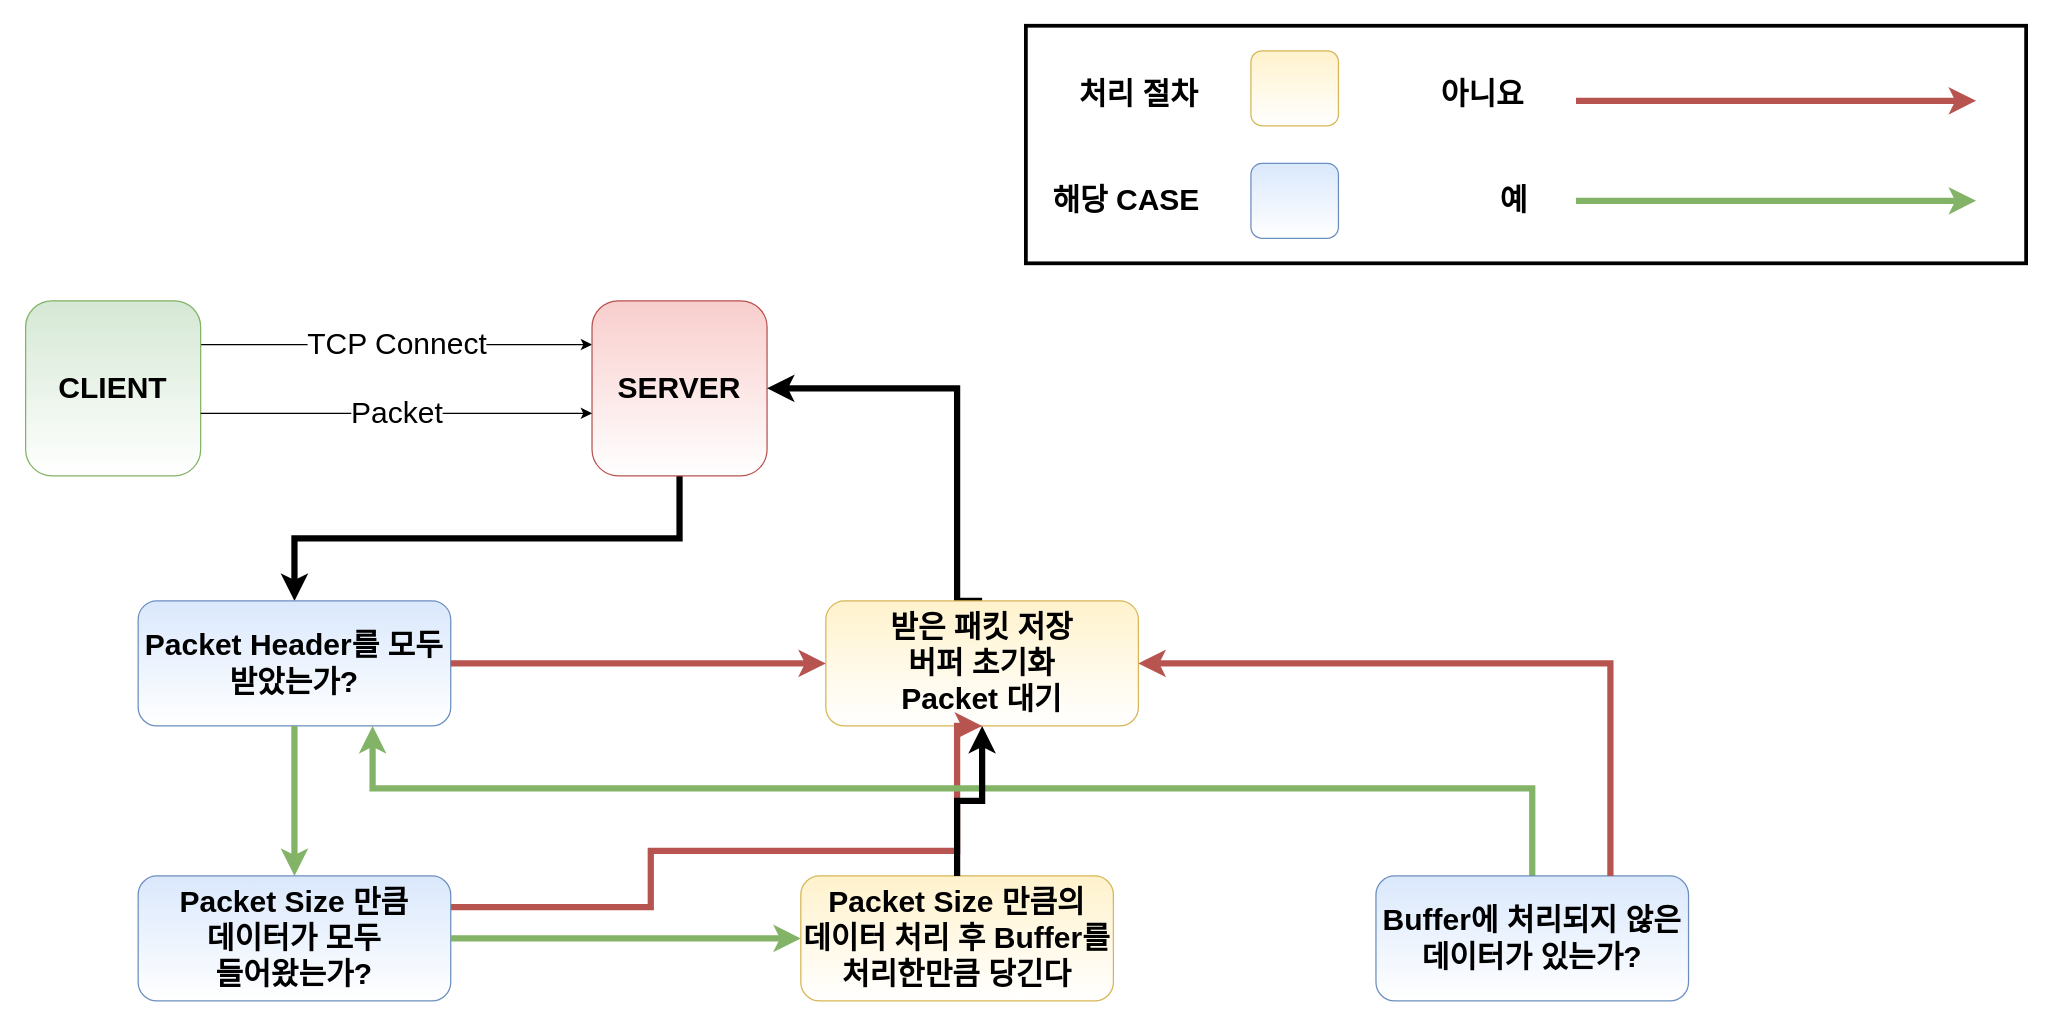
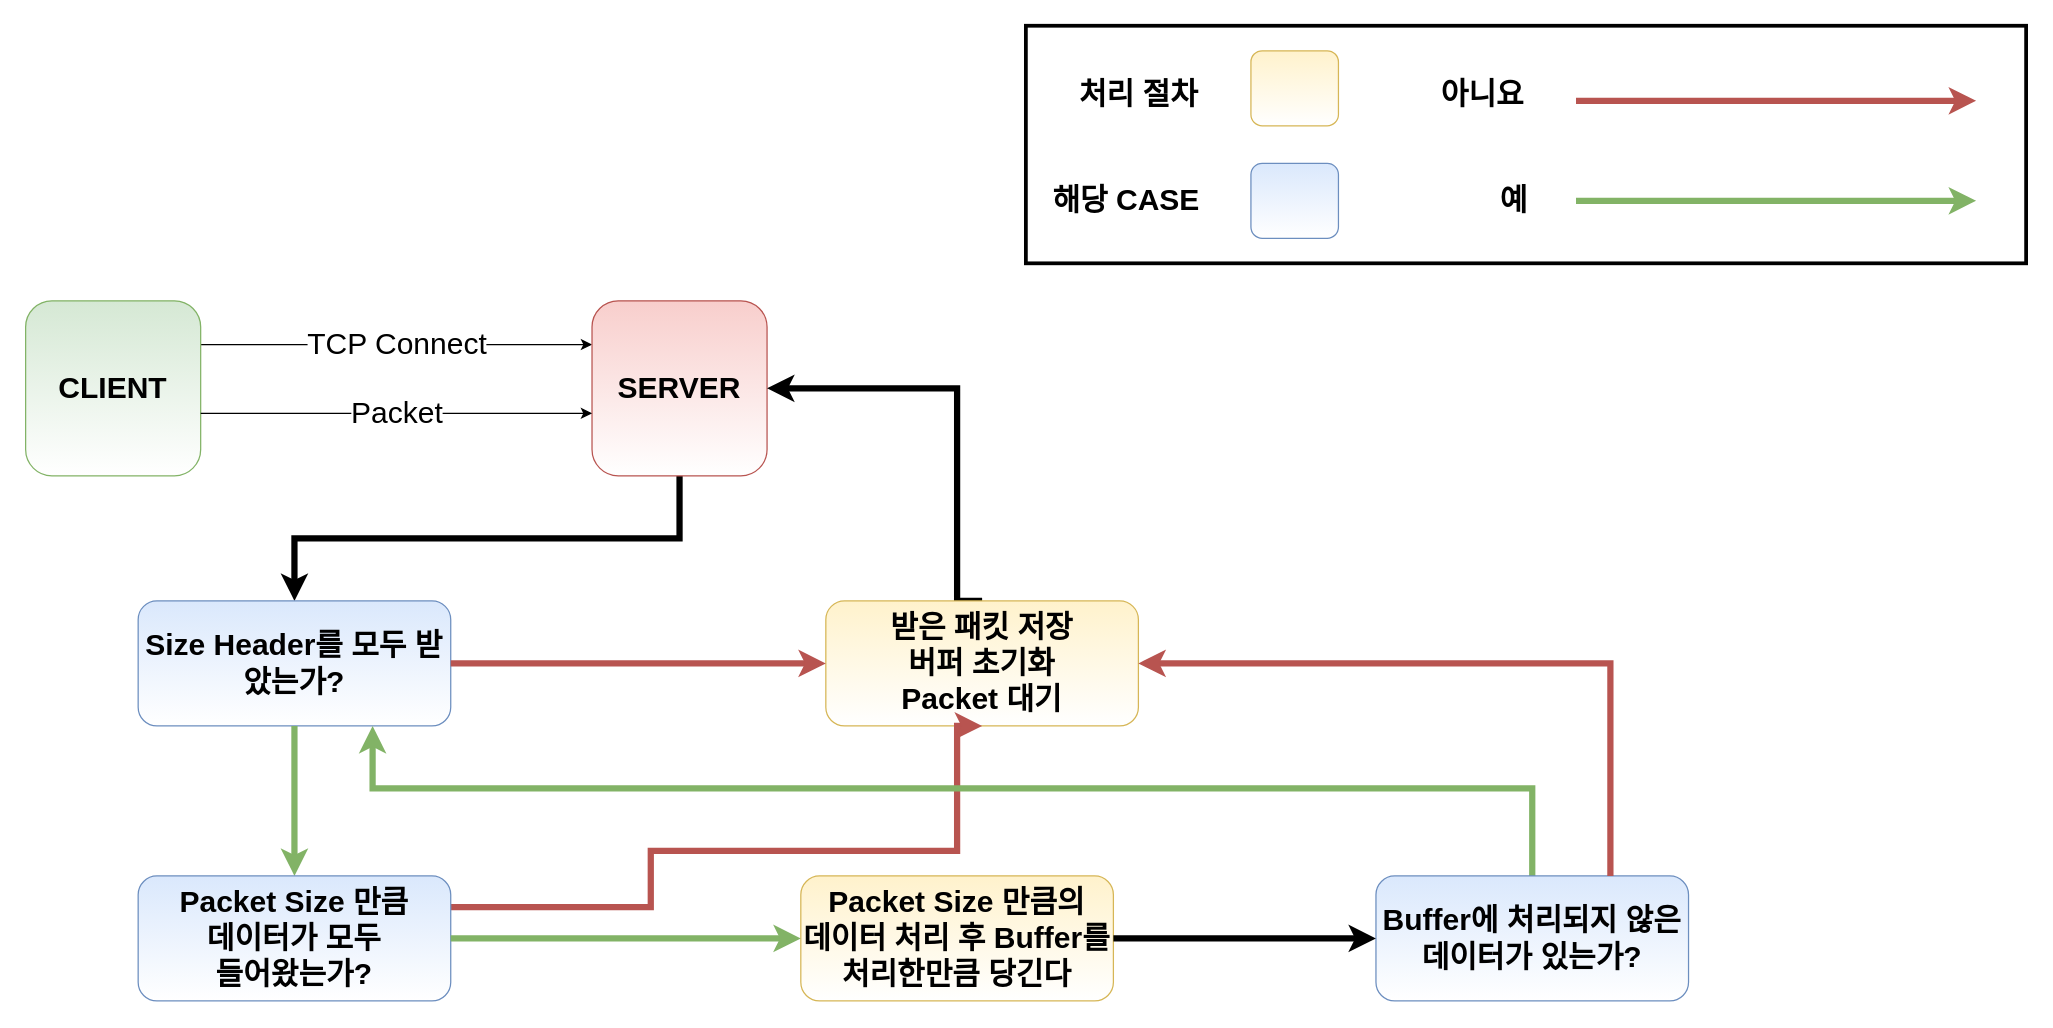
  <mxCell id="0" />
  <mxCell id="1" parent="0" />
  <mxCell id="2" value="" style="whiteSpace=wrap;html=1;fontSize=24;gradientColor=#ffffff;fillColor=none;strokeColor=#000000;strokeWidth=3;" vertex="1" parent="1"><mxGeometry x="820" y="20" width="800" height="190" as="geometry" /></mxCell>
  <mxCell id="3" value="TCP Connect" style="edgeStyle=orthogonalEdgeStyle;rounded=0;orthogonalLoop=1;jettySize=auto;html=1;exitX=1;exitY=0.25;exitDx=0;exitDy=0;fontSize=24;entryX=0;entryY=0.25;entryDx=0;entryDy=0;" edge="1" parent="1" source="4" target="6"><mxGeometry relative="1" as="geometry"><mxPoint x="470" y="275" as="targetPoint" /></mxGeometry></mxCell>
  <mxCell id="4" value="CLIENT" style="whiteSpace=wrap;html=1;aspect=fixed;fontStyle=1;fontSize=24;fillColor=#d5e8d4;strokeColor=#82b366;gradientColor=#ffffff;rounded=1;shadow=0;sketch=0;glass=0;" vertex="1" parent="1"><mxGeometry x="20" y="240" width="140" height="140" as="geometry" /></mxCell>
  <mxCell id="5" style="edgeStyle=orthogonalEdgeStyle;rounded=0;orthogonalLoop=1;jettySize=auto;html=1;exitX=0.5;exitY=1;exitDx=0;exitDy=0;entryX=0.5;entryY=0;entryDx=0;entryDy=0;strokeWidth=5;" edge="1" parent="1" source="6" target="8"><mxGeometry relative="1" as="geometry"><mxPoint x="230" y="570" as="targetPoint" /></mxGeometry></mxCell>
  <mxCell id="6" value="SERVER" style="whiteSpace=wrap;html=1;aspect=fixed;fontStyle=1;fontSize=24;fillColor=#f8cecc;strokeColor=#b85450;rounded=1;shadow=0;sketch=0;glass=0;gradientColor=#ffffff;" vertex="1" parent="1"><mxGeometry x="473" y="240" width="140" height="140" as="geometry" /></mxCell>
  <mxCell id="7" value="Packet" style="edgeStyle=orthogonalEdgeStyle;rounded=0;orthogonalLoop=1;jettySize=auto;html=1;exitX=1;exitY=0.25;exitDx=0;exitDy=0;fontSize=24;entryX=0;entryY=0.25;entryDx=0;entryDy=0;" edge="1" parent="1"><mxGeometry relative="1" as="geometry"><mxPoint x="160" y="330" as="sourcePoint" /><mxPoint x="473" y="330" as="targetPoint" /></mxGeometry></mxCell>
- <mxCell id="8" value="Packet Header를 모두 받았는가?" style="whiteSpace=wrap;html=1;rounded=1;shadow=0;fontSize=24;fontStyle=1;strokeColor=#6c8ebf;fillColor=#dae8fc;glass=0;sketch=0;gradientColor=#ffffff;" vertex="1" parent="1"><mxGeometry x="110" y="480" width="250" height="100" as="geometry" /></mxCell>
+ <mxCell id="8" value="Size Header를 모두 받았는가?" style="whiteSpace=wrap;html=1;rounded=1;shadow=0;fontSize=24;fontStyle=1;strokeColor=#6c8ebf;fillColor=#dae8fc;glass=0;sketch=0;gradientColor=#ffffff;" vertex="1" parent="1"><mxGeometry x="110" y="480" width="250" height="100" as="geometry" /></mxCell>
  <mxCell id="9" style="edgeStyle=orthogonalEdgeStyle;rounded=0;orthogonalLoop=1;jettySize=auto;html=1;exitX=0.5;exitY=1;exitDx=0;exitDy=0;fillColor=#d5e8d4;strokeColor=#82b366;strokeWidth=5;entryX=0.5;entryY=0;entryDx=0;entryDy=0;" edge="1" parent="1" source="8" target="18"><mxGeometry relative="1" as="geometry"><mxPoint x="235" y="700" as="targetPoint" /><mxPoint x="250" y="700" as="sourcePoint" /></mxGeometry></mxCell>
  <mxCell id="10" style="edgeStyle=orthogonalEdgeStyle;rounded=0;orthogonalLoop=1;jettySize=auto;html=1;fillColor=#f8cecc;strokeColor=#b85450;strokeWidth=5;" edge="1" parent="1"><mxGeometry relative="1" as="geometry"><mxPoint x="1580" y="80" as="targetPoint" /><mxPoint x="1260" y="80" as="sourcePoint" /></mxGeometry></mxCell>
  <mxCell id="11" style="edgeStyle=orthogonalEdgeStyle;rounded=0;orthogonalLoop=1;jettySize=auto;html=1;exitX=1;exitY=0.5;exitDx=0;exitDy=0;fillColor=#d5e8d4;strokeColor=#82b366;strokeWidth=5;" edge="1" parent="1"><mxGeometry relative="1" as="geometry"><mxPoint x="1580" y="160" as="targetPoint" /><mxPoint x="1260" y="160" as="sourcePoint" /></mxGeometry></mxCell>
  <mxCell id="12" value="&lt;font style=&quot;font-size: 24px;&quot;&gt;&lt;b style=&quot;font-size: 24px;&quot;&gt;예&lt;/b&gt;&lt;/font&gt;" style="text;html=1;align=center;verticalAlign=middle;resizable=0;points=[];autosize=1;strokeColor=none;fillColor=none;fontSize=24;" vertex="1" parent="1"><mxGeometry x="1190" y="145" width="40" height="30" as="geometry" /></mxCell>
  <mxCell id="13" value="&lt;span style=&quot;font-size: 24px;&quot;&gt;&lt;b style=&quot;font-size: 24px;&quot;&gt;아니요&lt;/b&gt;&lt;/span&gt;" style="text;html=1;align=center;verticalAlign=middle;resizable=0;points=[];autosize=1;strokeColor=none;fillColor=none;fontSize=24;" vertex="1" parent="1"><mxGeometry x="1140" y="60" width="90" height="30" as="geometry" /></mxCell>
  <mxCell id="14" style="edgeStyle=orthogonalEdgeStyle;rounded=0;orthogonalLoop=1;jettySize=auto;html=1;entryX=1;entryY=0.5;entryDx=0;entryDy=0;fontSize=35;strokeWidth=5;exitX=0.5;exitY=0;exitDx=0;exitDy=0;" edge="1" parent="1" source="15" target="6"><mxGeometry relative="1" as="geometry"><Array as="points"><mxPoint x="765" y="310" /></Array></mxGeometry></mxCell>
  <mxCell id="15" value="받은 패킷 저장&lt;br&gt;버퍼 초기화&lt;br&gt;Packet 대기" style="whiteSpace=wrap;html=1;rounded=1;shadow=0;fontSize=24;fontStyle=1;strokeColor=#d6b656;fillColor=#fff2cc;glass=0;sketch=0;gradientColor=#ffffff;" vertex="1" parent="1"><mxGeometry x="660" y="480" width="250" height="100" as="geometry" /></mxCell>
  <mxCell id="16" style="edgeStyle=orthogonalEdgeStyle;rounded=0;orthogonalLoop=1;jettySize=auto;html=1;fillColor=#f8cecc;strokeColor=#b85450;strokeWidth=5;entryX=0;entryY=0.5;entryDx=0;entryDy=0;" edge="1" parent="1" source="8" target="15"><mxGeometry relative="1" as="geometry"><mxPoint x="470" y="650" as="targetPoint" /><mxPoint x="470" y="510" as="sourcePoint" /></mxGeometry></mxCell>
  <mxCell id="17" style="edgeStyle=orthogonalEdgeStyle;rounded=0;orthogonalLoop=1;jettySize=auto;html=1;exitX=1;exitY=0.25;exitDx=0;exitDy=0;entryX=0.5;entryY=1;entryDx=0;entryDy=0;fontSize=35;strokeColor=#b85450;strokeWidth=5;fillColor=#f8cecc;" edge="1" parent="1" source="18" target="15"><mxGeometry relative="1" as="geometry"><Array as="points"><mxPoint x="520" y="725" /><mxPoint x="520" y="680" /><mxPoint x="765" y="680" /></Array></mxGeometry></mxCell>
  <mxCell id="18" value="Packet Size 만큼&lt;br&gt;데이터가 모두 &lt;br&gt;들어왔는가?" style="whiteSpace=wrap;html=1;rounded=1;shadow=0;fontSize=24;fontStyle=1;strokeColor=#6c8ebf;fillColor=#dae8fc;glass=0;sketch=0;gradientColor=#ffffff;" vertex="1" parent="1"><mxGeometry x="110" y="700" width="250" height="100" as="geometry" /></mxCell>
  <mxCell id="19" value="Packet Size 만큼의&lt;br&gt;데이터 처리 후 Buffer를 처리한만큼 당긴다" style="whiteSpace=wrap;html=1;rounded=1;shadow=0;fontSize=24;fontStyle=1;strokeColor=#d6b656;fillColor=#fff2cc;glass=0;sketch=0;gradientColor=#ffffff;" vertex="1" parent="1"><mxGeometry x="640" y="700" width="250" height="100" as="geometry" /></mxCell>
  <mxCell id="20" style="edgeStyle=orthogonalEdgeStyle;rounded=0;orthogonalLoop=1;jettySize=auto;html=1;exitX=1;exitY=0.5;exitDx=0;exitDy=0;fillColor=#d5e8d4;strokeColor=#82b366;strokeWidth=5;entryX=0;entryY=0.5;entryDx=0;entryDy=0;" edge="1" parent="1" source="18" target="19"><mxGeometry relative="1" as="geometry"><mxPoint x="1180" y="750" as="targetPoint" /><mxPoint x="900" y="749.5" as="sourcePoint" /></mxGeometry></mxCell>
  <mxCell id="21" style="edgeStyle=orthogonalEdgeStyle;rounded=0;orthogonalLoop=1;jettySize=auto;html=1;entryX=0.75;entryY=1;entryDx=0;entryDy=0;fontSize=35;strokeColor=#82b366;strokeWidth=5;fillColor=#d5e8d4;exitX=0.5;exitY=0;exitDx=0;exitDy=0;" edge="1" parent="1" source="22" target="8"><mxGeometry relative="1" as="geometry"><Array as="points"><mxPoint x="1225" y="630" /><mxPoint x="298" y="630" /></Array></mxGeometry></mxCell>
  <mxCell id="22" value="Buffer에 처리되지 않은 데이터가 있는가?" style="whiteSpace=wrap;html=1;rounded=1;shadow=0;fontSize=24;fontStyle=1;strokeColor=#6c8ebf;fillColor=#dae8fc;glass=0;sketch=0;gradientColor=#ffffff;" vertex="1" parent="1"><mxGeometry x="1100" y="700" width="250" height="100" as="geometry" /></mxCell>
- <mxCell id="23" style="edgeStyle=orthogonalEdgeStyle;rounded=0;orthogonalLoop=1;jettySize=auto;html=1;fillColor=#d5e8d4;strokeColor=#000000;strokeWidth=5;" edge="1" parent="1" source="19" target="15"><mxGeometry relative="1" as="geometry"><mxPoint x="1360" y="749.5" as="targetPoint" /><mxPoint x="1250" y="749.5" as="sourcePoint" /></mxGeometry></mxCell>
+ <mxCell id="23" style="edgeStyle=orthogonalEdgeStyle;rounded=0;orthogonalLoop=1;jettySize=auto;html=1;fillColor=#d5e8d4;strokeColor=#000000;strokeWidth=5;" edge="1" parent="1" source="19" target="22"><mxGeometry relative="1" as="geometry"><mxPoint x="1360" y="749.5" as="targetPoint" /><mxPoint x="1250" y="749.5" as="sourcePoint" /></mxGeometry></mxCell>
  <mxCell id="24" style="edgeStyle=orthogonalEdgeStyle;rounded=0;orthogonalLoop=1;jettySize=auto;html=1;fillColor=#f8cecc;strokeColor=#b85450;strokeWidth=5;exitX=0.75;exitY=0;exitDx=0;exitDy=0;entryX=1;entryY=0.5;entryDx=0;entryDy=0;" edge="1" parent="1" source="22" target="15"><mxGeometry relative="1" as="geometry"><mxPoint x="1610" y="529.5" as="targetPoint" /><mxPoint x="1290" y="529.5" as="sourcePoint" /></mxGeometry></mxCell>
  <mxCell id="25" value="" style="whiteSpace=wrap;html=1;rounded=1;shadow=0;fontSize=24;fontStyle=1;strokeColor=#d6b656;fillColor=#fff2cc;glass=0;sketch=0;gradientColor=#ffffff;" vertex="1" parent="1"><mxGeometry x="1000" y="40" width="70" height="60" as="geometry" /></mxCell>
  <mxCell id="26" value="" style="whiteSpace=wrap;html=1;rounded=1;shadow=0;fontSize=24;fontStyle=1;strokeColor=#6c8ebf;fillColor=#dae8fc;glass=0;sketch=0;gradientColor=#ffffff;" vertex="1" parent="1"><mxGeometry x="1000" y="130" width="70" height="60" as="geometry" /></mxCell>
  <mxCell id="27" value="&lt;span style=&quot;font-size: 24px;&quot;&gt;&lt;b style=&quot;font-size: 24px;&quot;&gt;처리 절차&lt;/b&gt;&lt;/span&gt;" style="text;html=1;align=center;verticalAlign=middle;resizable=0;points=[];autosize=1;strokeColor=none;fillColor=none;fontSize=24;" vertex="1" parent="1"><mxGeometry x="850" y="60" width="120" height="30" as="geometry" /></mxCell>
  <mxCell id="28" value="&lt;span style=&quot;font-size: 24px;&quot;&gt;&lt;b style=&quot;font-size: 24px;&quot;&gt;해당 CASE&lt;/b&gt;&lt;/span&gt;" style="text;html=1;align=center;verticalAlign=middle;resizable=0;points=[];autosize=1;strokeColor=none;fillColor=none;fontSize=24;" vertex="1" parent="1"><mxGeometry x="830" y="145" width="140" height="30" as="geometry" /></mxCell>
